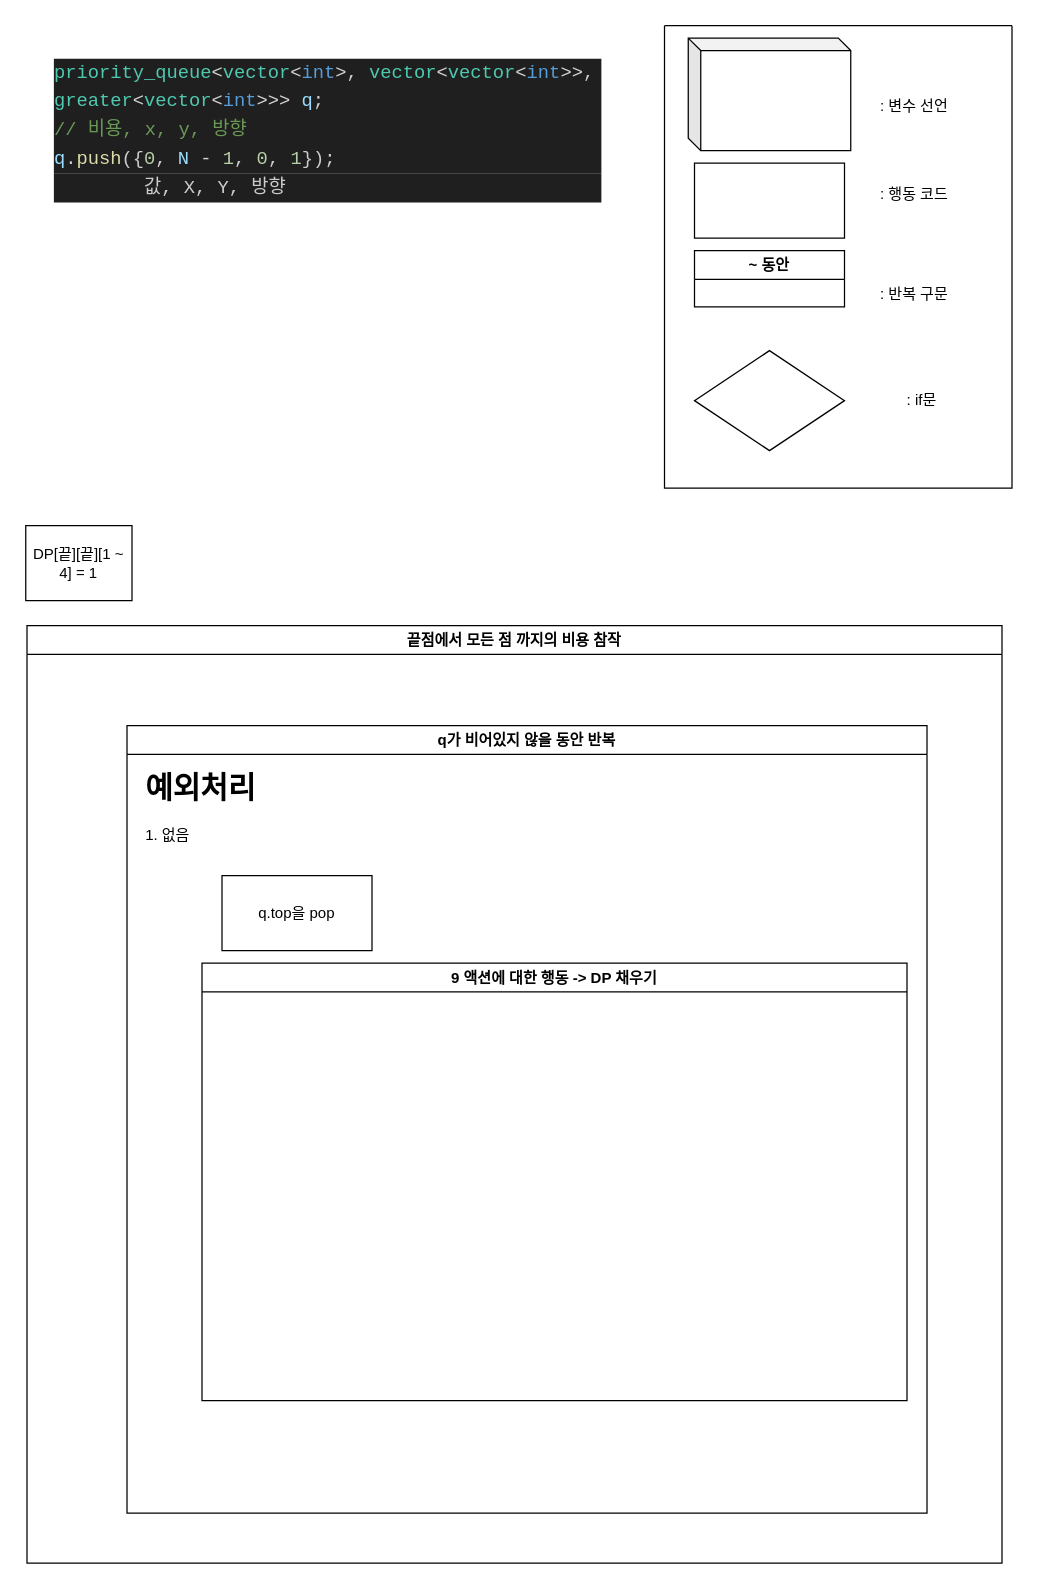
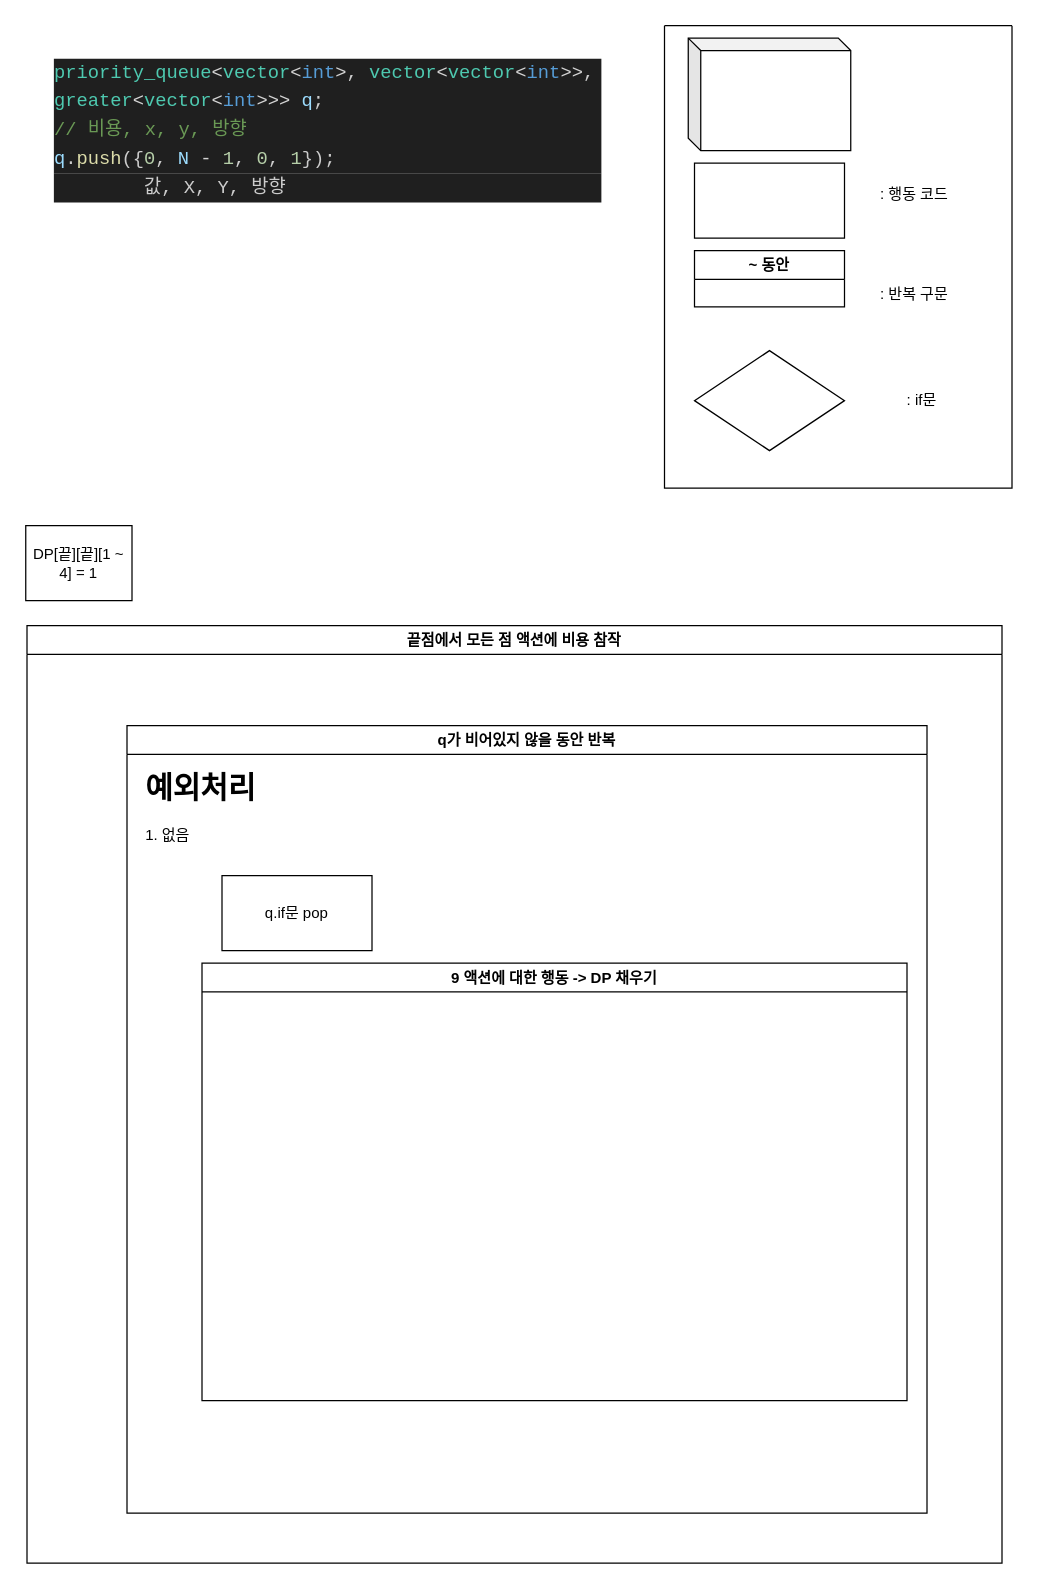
  <mxCell id="0" />
  <mxCell id="1" parent="0" />
  <mxCell id="2" value="" style="swimlane;startSize=0;" vertex="1" parent="1"><mxGeometry x="531" y="20" width="278" height="370" as="geometry" /></mxCell>
- <mxCell id="3" value=": 변수 선언" style="text;html=1;align=center;verticalAlign=middle;whiteSpace=wrap;rounded=0;" vertex="1" parent="2"><mxGeometry x="170" y="50" width="60" height="30" as="geometry" /></mxCell>
  <mxCell id="4" value="" style="rounded=0;whiteSpace=wrap;html=1;" vertex="1" parent="2"><mxGeometry x="24" y="110" width="120" height="60" as="geometry" /></mxCell>
  <mxCell id="5" value=": 행동 코드" style="text;html=1;align=center;verticalAlign=middle;whiteSpace=wrap;rounded=0;" vertex="1" parent="2"><mxGeometry x="170" y="120" width="60" height="30" as="geometry" /></mxCell>
  <mxCell id="6" value="~ 동안" style="swimlane;whiteSpace=wrap;html=1;" vertex="1" parent="2"><mxGeometry x="24" y="180" width="120" height="45" as="geometry" /></mxCell>
  <mxCell id="7" value=": 반복 구문" style="text;html=1;align=center;verticalAlign=middle;whiteSpace=wrap;rounded=0;" vertex="1" parent="2"><mxGeometry x="170" y="200" width="60" height="30" as="geometry" /></mxCell>
  <mxCell id="8" value="" style="rhombus;whiteSpace=wrap;html=1;" vertex="1" parent="2"><mxGeometry x="24" y="260" width="120" height="80" as="geometry" /></mxCell>
  <mxCell id="9" value=": if문" style="text;html=1;align=center;verticalAlign=middle;whiteSpace=wrap;rounded=0;" vertex="1" parent="2"><mxGeometry x="176" y="285" width="60" height="30" as="geometry" /></mxCell>
  <mxCell id="10" value="" style="shape=cube;whiteSpace=wrap;html=1;boundedLbl=1;backgroundOutline=1;darkOpacity=0.05;darkOpacity2=0.1;size=10;" vertex="1" parent="2"><mxGeometry x="19" y="10" width="130" height="90" as="geometry" /></mxCell>
  <mxCell id="11" value="&lt;div style=&quot;color: rgb(204, 204, 204); background-color: rgb(31, 31, 31); font-family: Menlo, Monaco, &amp;quot;Courier New&amp;quot;, monospace; font-weight: normal; font-size: 15px; line-height: 23px;&quot;&gt;&lt;div&gt;&lt;span style=&quot;color: #cccccc;&quot;&gt;    &lt;/span&gt;&lt;span style=&quot;color: #4ec9b0;&quot;&gt;priority_queue&lt;/span&gt;&lt;span style=&quot;color: #d4d4d4;&quot;&gt;&amp;lt;&lt;/span&gt;&lt;span style=&quot;color: #4ec9b0;&quot;&gt;vector&lt;/span&gt;&lt;span style=&quot;color: #d4d4d4;&quot;&gt;&amp;lt;&lt;/span&gt;&lt;span style=&quot;color: #569cd6;&quot;&gt;int&lt;/span&gt;&lt;span style=&quot;color: #d4d4d4;&quot;&gt;&amp;gt;&lt;/span&gt;&lt;span style=&quot;color: #cccccc;&quot;&gt;, &lt;/span&gt;&lt;span style=&quot;color: #4ec9b0;&quot;&gt;vector&lt;/span&gt;&lt;span style=&quot;color: #d4d4d4;&quot;&gt;&amp;lt;&lt;/span&gt;&lt;span style=&quot;color: #4ec9b0;&quot;&gt;vector&lt;/span&gt;&lt;span style=&quot;color: #d4d4d4;&quot;&gt;&amp;lt;&lt;/span&gt;&lt;span style=&quot;color: #569cd6;&quot;&gt;int&lt;/span&gt;&lt;span style=&quot;color: #d4d4d4;&quot;&gt;&amp;gt;&amp;gt;&lt;/span&gt;&lt;span style=&quot;color: #cccccc;&quot;&gt;, &lt;/span&gt;&lt;span style=&quot;color: #4ec9b0;&quot;&gt;greater&lt;/span&gt;&lt;span style=&quot;color: #d4d4d4;&quot;&gt;&amp;lt;&lt;/span&gt;&lt;span style=&quot;color: #4ec9b0;&quot;&gt;vector&lt;/span&gt;&lt;span style=&quot;color: #d4d4d4;&quot;&gt;&amp;lt;&lt;/span&gt;&lt;span style=&quot;color: #569cd6;&quot;&gt;int&lt;/span&gt;&lt;span style=&quot;color: #d4d4d4;&quot;&gt;&amp;gt;&amp;gt;&amp;gt;&lt;/span&gt;&lt;span style=&quot;color: #cccccc;&quot;&gt; &lt;/span&gt;&lt;span style=&quot;color: #9cdcfe;&quot;&gt;q&lt;/span&gt;&lt;span style=&quot;color: #cccccc;&quot;&gt;;&lt;/span&gt;&lt;/div&gt;&lt;div&gt;&lt;span style=&quot;color: #6a9955;&quot;&gt;    // 비용, x, y, 방향&lt;/span&gt;&lt;/div&gt;&lt;div&gt;&lt;span style=&quot;color: #cccccc;&quot;&gt;    &lt;/span&gt;&lt;span style=&quot;color: #9cdcfe;&quot;&gt;q&lt;/span&gt;&lt;span style=&quot;color: #cccccc;&quot;&gt;.&lt;/span&gt;&lt;span style=&quot;color: #dcdcaa;&quot;&gt;push&lt;/span&gt;&lt;span style=&quot;color: #cccccc;&quot;&gt;({&lt;/span&gt;&lt;span style=&quot;color: #b5cea8;&quot;&gt;0&lt;/span&gt;&lt;span style=&quot;color: #cccccc;&quot;&gt;,&amp;nbsp;&lt;/span&gt;&lt;span style=&quot;color: rgb(156, 220, 254);&quot;&gt;N&lt;/span&gt; &lt;span style=&quot;color: rgb(212, 212, 212);&quot;&gt;-&lt;/span&gt; &lt;span style=&quot;color: rgb(181, 206, 168);&quot;&gt;1&lt;/span&gt;,&amp;nbsp;&lt;span style=&quot;color: rgb(181, 206, 168);&quot;&gt;0&lt;/span&gt;,&amp;nbsp;&lt;span style=&quot;color: rgb(181, 206, 168);&quot;&gt;1&lt;/span&gt;});&lt;/div&gt;&lt;/div&gt;&lt;div style=&quot;color: rgb(204, 204, 204); background-color: rgb(31, 31, 31); font-family: Menlo, Monaco, &amp;quot;Courier New&amp;quot;, monospace; font-weight: normal; font-size: 15px; line-height: 23px;&quot;&gt;&lt;span style=&quot;white-space: pre;&quot;&gt;&#09;&lt;/span&gt;값, X, Y, 방향&lt;/div&gt;" style="text;whiteSpace=wrap;html=1;" vertex="1" parent="1"><mxGeometry x="41" y="40" width="440" height="130" as="geometry" /></mxCell>
- <mxCell id="12" value="끝점에서 모든 점 까지의 비용 참작" style="swimlane;whiteSpace=wrap;html=1;" vertex="1" parent="1"><mxGeometry x="21" y="500" width="780" height="750" as="geometry" /></mxCell>
+ <mxCell id="12" value="끝점에서 모든 점 액션에 비용 참작" style="swimlane;whiteSpace=wrap;html=1;" vertex="1" parent="1"><mxGeometry x="21" y="500" width="780" height="750" as="geometry" /></mxCell>
  <mxCell id="13" value="q가 비어있지 않을 동안 반복" style="swimlane;whiteSpace=wrap;html=1;" vertex="1" parent="12"><mxGeometry x="80" y="80" width="640" height="630" as="geometry" /></mxCell>
  <mxCell id="14" value="&lt;h1&gt;예외처리&lt;/h1&gt;&lt;p&gt;1. 없음&lt;/p&gt;" style="text;html=1;strokeColor=none;fillColor=none;spacing=5;spacingTop=-20;whiteSpace=wrap;overflow=hidden;rounded=0;" vertex="1" parent="13"><mxGeometry x="10" y="30" width="386" height="120" as="geometry" /></mxCell>
- <mxCell id="15" value="q.top을 pop" style="rounded=0;whiteSpace=wrap;html=1;" vertex="1" parent="13"><mxGeometry x="76" y="120" width="120" height="60" as="geometry" /></mxCell>
+ <mxCell id="15" value="q.if문 pop" style="rounded=0;whiteSpace=wrap;html=1;" vertex="1" parent="13"><mxGeometry x="76" y="120" width="120" height="60" as="geometry" /></mxCell>
  <mxCell id="16" value="9 액션에 대한 행동 -&amp;gt; DP 채우기" style="swimlane;whiteSpace=wrap;html=1;" vertex="1" parent="13"><mxGeometry x="60" y="190" width="564" height="350" as="geometry" /></mxCell>
  <mxCell id="17" value="DP[끝][끝][1 ~ 4] = 1" style="rounded=0;whiteSpace=wrap;html=1;" vertex="1" parent="1"><mxGeometry x="20" y="420" width="85" height="60" as="geometry" /></mxCell>
